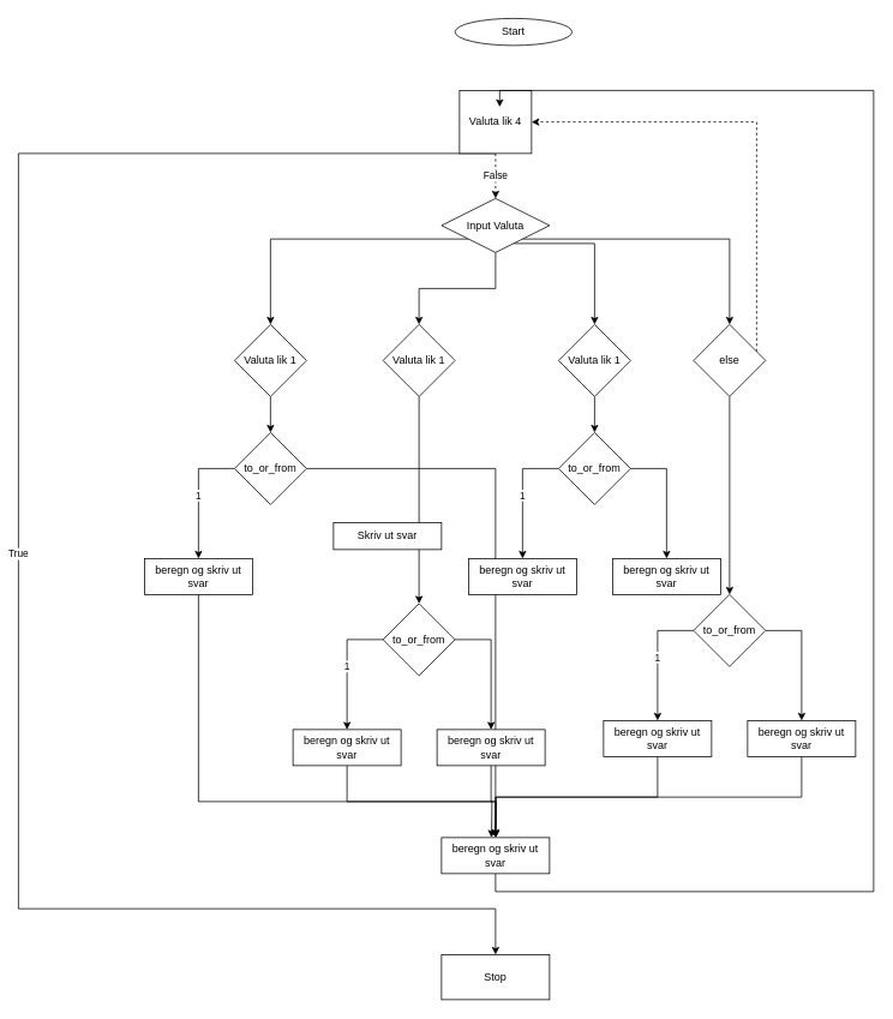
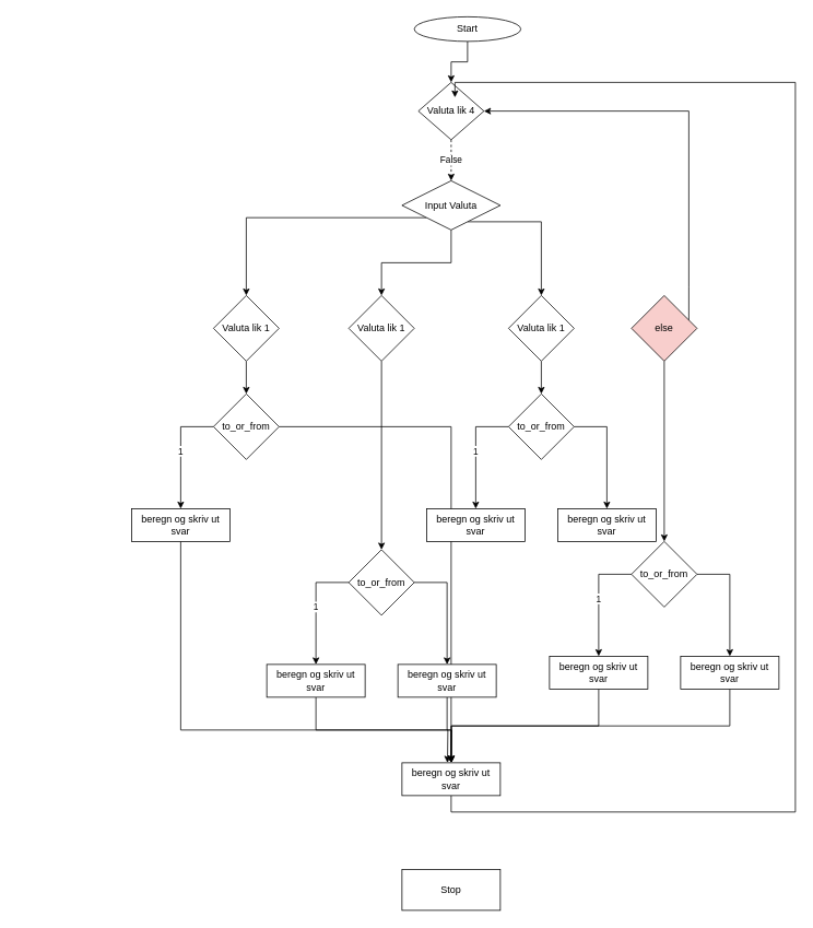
  <mxCell id="0" />
  <mxCell id="1" parent="0" />
- <mxCell id="2" style="edgeStyle=orthogonalEdgeStyle;rounded=0;orthogonalLoop=1;jettySize=auto;html=1;exitX=1;exitY=1;exitDx=0;exitDy=0;entryX=0.5;entryY=0;entryDx=0;entryDy=0;" edge="1" parent="1" source="6" target="20"><mxGeometry relative="1" as="geometry" /></mxCell>
  <mxCell id="3" style="edgeStyle=orthogonalEdgeStyle;rounded=0;orthogonalLoop=1;jettySize=auto;html=1;exitX=0.75;exitY=1;exitDx=0;exitDy=0;entryX=0.5;entryY=0;entryDx=0;entryDy=0;" edge="1" parent="1" source="6" target="8"><mxGeometry relative="1" as="geometry" /></mxCell>
  <mxCell id="4" style="edgeStyle=orthogonalEdgeStyle;rounded=0;orthogonalLoop=1;jettySize=auto;html=1;exitX=0.5;exitY=1;exitDx=0;exitDy=0;entryX=0.5;entryY=0;entryDx=0;entryDy=0;" edge="1" parent="1" source="6" target="15"><mxGeometry relative="1" as="geometry" /></mxCell>
  <mxCell id="5" style="edgeStyle=orthogonalEdgeStyle;rounded=0;orthogonalLoop=1;jettySize=auto;html=1;exitX=0;exitY=1;exitDx=0;exitDy=0;entryX=0.5;entryY=0;entryDx=0;entryDy=0;" edge="1" parent="1" source="6" target="17"><mxGeometry relative="1" as="geometry" /></mxCell>
  <mxCell id="6" value="Input Valuta" style="rhombus;whiteSpace=wrap;html=1;" vertex="1" parent="1"><mxGeometry x="490" y="220" width="120" height="60" as="geometry" /></mxCell>
  <mxCell id="7" style="edgeStyle=orthogonalEdgeStyle;rounded=0;orthogonalLoop=1;jettySize=auto;html=1;exitX=0.5;exitY=1;exitDx=0;exitDy=0;entryX=0.5;entryY=0;entryDx=0;entryDy=0;" edge="1" parent="1" source="8" target="37"><mxGeometry relative="1" as="geometry" /></mxCell>
  <mxCell id="8" value="Valuta lik 1" style="rhombus;whiteSpace=wrap;html=1;" vertex="1" parent="1"><mxGeometry x="620" y="360" width="80" height="80" as="geometry" /></mxCell>
  <mxCell id="9" value="False" style="edgeStyle=orthogonalEdgeStyle;rounded=0;orthogonalLoop=1;jettySize=auto;html=1;entryX=0.5;entryY=0;entryDx=0;entryDy=0;dashed=1;" edge="1" parent="1" source="11" target="6"><mxGeometry relative="1" as="geometry" /></mxCell>
- <mxCell id="10" value="True" style="edgeStyle=orthogonalEdgeStyle;rounded=0;orthogonalLoop=1;jettySize=auto;html=1;exitX=0.5;exitY=1;exitDx=0;exitDy=0;entryX=0.5;entryY=0;entryDx=0;entryDy=0;" edge="1" parent="1" source="11" target="47"><mxGeometry relative="1" as="geometry"><Array as="points"><mxPoint x="20" y="170" /><mxPoint x="20" y="1009" /></Array></mxGeometry></mxCell>
- <mxCell id="11" value="Valuta lik 4" style="whiteSpace=wrap;html=1;rounded=0;" vertex="1" parent="1"><mxGeometry x="510" y="100" width="80" height="70" as="geometry" /></mxCell>
+ <mxCell id="11" value="Valuta lik 4" style="rhombus;whiteSpace=wrap;html=1;" vertex="1" parent="1"><mxGeometry x="510" y="100" width="80" height="70" as="geometry" /></mxCell>
+ <mxCell id="12" style="edgeStyle=orthogonalEdgeStyle;rounded=0;orthogonalLoop=1;jettySize=auto;html=1;" edge="1" parent="1" source="13" target="11"><mxGeometry relative="1" as="geometry" /></mxCell>
  <mxCell id="13" value="Start" style="ellipse;whiteSpace=wrap;html=1;" vertex="1" parent="1"><mxGeometry x="505" y="20" width="130" height="30" as="geometry" /></mxCell>
  <mxCell id="14" style="edgeStyle=orthogonalEdgeStyle;rounded=0;orthogonalLoop=1;jettySize=auto;html=1;exitX=0.5;exitY=1;exitDx=0;exitDy=0;entryX=0.5;entryY=0;entryDx=0;entryDy=0;" edge="1" parent="1" source="15" target="30"><mxGeometry relative="1" as="geometry" /></mxCell>
  <mxCell id="15" value="Valuta lik 1" style="rhombus;whiteSpace=wrap;html=1;" vertex="1" parent="1"><mxGeometry x="425" y="360" width="80" height="80" as="geometry" /></mxCell>
  <mxCell id="16" style="edgeStyle=orthogonalEdgeStyle;rounded=0;orthogonalLoop=1;jettySize=auto;html=1;exitX=0.5;exitY=1;exitDx=0;exitDy=0;entryX=0.5;entryY=0;entryDx=0;entryDy=0;" edge="1" parent="1" source="17" target="23"><mxGeometry relative="1" as="geometry" /></mxCell>
  <mxCell id="17" value="Valuta lik 1" style="rhombus;whiteSpace=wrap;html=1;" vertex="1" parent="1"><mxGeometry x="260" y="360" width="80" height="80" as="geometry" /></mxCell>
- <mxCell id="18" style="edgeStyle=orthogonalEdgeStyle;rounded=0;orthogonalLoop=1;jettySize=auto;html=1;entryX=1;entryY=0.5;entryDx=0;entryDy=0;dashed=1;" edge="1" parent="1" source="20" target="11"><mxGeometry relative="1" as="geometry"><Array as="points"><mxPoint x="840" y="350" /><mxPoint x="840" y="135" /></Array></mxGeometry></mxCell>
+ <mxCell id="18" style="edgeStyle=orthogonalEdgeStyle;rounded=0;orthogonalLoop=1;jettySize=auto;html=1;entryX=1;entryY=0.5;entryDx=0;entryDy=0;" edge="1" parent="1" source="20" target="11"><mxGeometry relative="1" as="geometry"><Array as="points"><mxPoint x="840" y="350" /><mxPoint x="840" y="135" /></Array></mxGeometry></mxCell>
  <mxCell id="19" style="edgeStyle=orthogonalEdgeStyle;rounded=0;orthogonalLoop=1;jettySize=auto;html=1;exitX=0.5;exitY=1;exitDx=0;exitDy=0;entryX=0.5;entryY=0;entryDx=0;entryDy=0;" edge="1" parent="1" source="20" target="42"><mxGeometry relative="1" as="geometry" /></mxCell>
- <mxCell id="20" value="else" style="rhombus;whiteSpace=wrap;html=1;" vertex="1" parent="1"><mxGeometry x="770" y="360" width="80" height="80" as="geometry" /></mxCell>
+ <mxCell id="20" value="else" style="rhombus;whiteSpace=wrap;html=1;fillColor=#f8cecc;" vertex="1" parent="1"><mxGeometry x="770" y="360" width="80" height="80" as="geometry" /></mxCell>
  <mxCell id="21" value="1" style="edgeStyle=orthogonalEdgeStyle;rounded=0;orthogonalLoop=1;jettySize=auto;html=1;exitX=0;exitY=0.5;exitDx=0;exitDy=0;entryX=0.5;entryY=0;entryDx=0;entryDy=0;" edge="1" parent="1" source="23" target="25"><mxGeometry relative="1" as="geometry" /></mxCell>
  <mxCell id="22" style="edgeStyle=orthogonalEdgeStyle;rounded=0;orthogonalLoop=1;jettySize=auto;html=1;exitX=1;exitY=0.5;exitDx=0;exitDy=0;entryX=0.5;entryY=0;entryDx=0;entryDy=0;" edge="1" parent="1" source="23" target="27"><mxGeometry relative="1" as="geometry" /></mxCell>
  <mxCell id="23" value="to_or_from" style="rhombus;whiteSpace=wrap;html=1;" vertex="1" parent="1"><mxGeometry x="260" y="480" width="80" height="80" as="geometry" /></mxCell>
  <mxCell id="24" style="edgeStyle=orthogonalEdgeStyle;rounded=0;orthogonalLoop=1;jettySize=auto;html=1;exitX=0.5;exitY=1;exitDx=0;exitDy=0;entryX=0.5;entryY=0;entryDx=0;entryDy=0;" edge="1" parent="1" source="25" target="27"><mxGeometry relative="1" as="geometry"><Array as="points"><mxPoint x="220" y="890" /><mxPoint x="550" y="890" /></Array></mxGeometry></mxCell>
  <mxCell id="25" value="beregn og skriv ut svar" style="rounded=0;whiteSpace=wrap;html=1;" vertex="1" parent="1"><mxGeometry x="160" y="620" width="120" height="40" as="geometry" /></mxCell>
  <mxCell id="26" style="edgeStyle=orthogonalEdgeStyle;rounded=0;orthogonalLoop=1;jettySize=auto;html=1;exitX=0.5;exitY=1;exitDx=0;exitDy=0;entryX=0.558;entryY=0.262;entryDx=0;entryDy=0;entryPerimeter=0;" edge="1" parent="1" source="27" target="11"><mxGeometry relative="1" as="geometry"><Array as="points"><mxPoint x="550" y="990" /><mxPoint x="970" y="990" /><mxPoint x="970" y="100" /><mxPoint x="554" y="100" /></Array></mxGeometry></mxCell>
  <mxCell id="27" value="beregn og skriv ut svar" style="rounded=0;whiteSpace=wrap;html=1;" vertex="1" parent="1"><mxGeometry x="490" y="930" width="120" height="40" as="geometry" /></mxCell>
  <mxCell id="28" value="1" style="edgeStyle=orthogonalEdgeStyle;rounded=0;orthogonalLoop=1;jettySize=auto;html=1;exitX=0;exitY=0.5;exitDx=0;exitDy=0;entryX=0.5;entryY=0;entryDx=0;entryDy=0;" edge="1" parent="1" source="30" target="32"><mxGeometry relative="1" as="geometry" /></mxCell>
  <mxCell id="29" style="edgeStyle=orthogonalEdgeStyle;rounded=0;orthogonalLoop=1;jettySize=auto;html=1;exitX=1;exitY=0.5;exitDx=0;exitDy=0;entryX=0.5;entryY=0;entryDx=0;entryDy=0;" edge="1" parent="1" source="30" target="34"><mxGeometry relative="1" as="geometry" /></mxCell>
  <mxCell id="30" value="to_or_from" style="rhombus;whiteSpace=wrap;html=1;" vertex="1" parent="1"><mxGeometry x="425" y="670" width="80" height="80" as="geometry" /></mxCell>
  <mxCell id="31" style="edgeStyle=orthogonalEdgeStyle;rounded=0;orthogonalLoop=1;jettySize=auto;html=1;exitX=0.5;exitY=1;exitDx=0;exitDy=0;" edge="1" parent="1" source="32"><mxGeometry relative="1" as="geometry"><mxPoint x="550" y="930" as="targetPoint" /></mxGeometry></mxCell>
  <mxCell id="32" value="beregn og skriv ut svar" style="rounded=0;whiteSpace=wrap;html=1;" vertex="1" parent="1"><mxGeometry x="325" y="810" width="120" height="40" as="geometry" /></mxCell>
  <mxCell id="33" style="edgeStyle=orthogonalEdgeStyle;rounded=0;orthogonalLoop=1;jettySize=auto;html=1;exitX=0.5;exitY=1;exitDx=0;exitDy=0;" edge="1" parent="1" source="34"><mxGeometry relative="1" as="geometry"><mxPoint x="545.5" y="930" as="targetPoint" /></mxGeometry></mxCell>
  <mxCell id="34" value="beregn og skriv ut svar" style="rounded=0;whiteSpace=wrap;html=1;" vertex="1" parent="1"><mxGeometry x="485" y="810" width="120" height="40" as="geometry" /></mxCell>
  <mxCell id="35" value="1" style="edgeStyle=orthogonalEdgeStyle;rounded=0;orthogonalLoop=1;jettySize=auto;html=1;exitX=0;exitY=0.5;exitDx=0;exitDy=0;entryX=0.5;entryY=0;entryDx=0;entryDy=0;" edge="1" parent="1" source="37" target="38"><mxGeometry relative="1" as="geometry" /></mxCell>
  <mxCell id="36" style="edgeStyle=orthogonalEdgeStyle;rounded=0;orthogonalLoop=1;jettySize=auto;html=1;exitX=1;exitY=0.5;exitDx=0;exitDy=0;entryX=0.5;entryY=0;entryDx=0;entryDy=0;" edge="1" parent="1" source="37" target="39"><mxGeometry relative="1" as="geometry" /></mxCell>
  <mxCell id="37" value="to_or_from" style="rhombus;whiteSpace=wrap;html=1;" vertex="1" parent="1"><mxGeometry x="620" y="480" width="80" height="80" as="geometry" /></mxCell>
  <mxCell id="38" value="beregn og skriv ut svar" style="rounded=0;whiteSpace=wrap;html=1;" vertex="1" parent="1"><mxGeometry x="520" y="620" width="120" height="40" as="geometry" /></mxCell>
  <mxCell id="39" value="beregn og skriv ut svar" style="rounded=0;whiteSpace=wrap;html=1;" vertex="1" parent="1"><mxGeometry x="680" y="620" width="120" height="40" as="geometry" /></mxCell>
  <mxCell id="40" value="1" style="edgeStyle=orthogonalEdgeStyle;rounded=0;orthogonalLoop=1;jettySize=auto;html=1;exitX=0;exitY=0.5;exitDx=0;exitDy=0;entryX=0.5;entryY=0;entryDx=0;entryDy=0;" edge="1" parent="1" source="42" target="44"><mxGeometry relative="1" as="geometry" /></mxCell>
  <mxCell id="41" style="edgeStyle=orthogonalEdgeStyle;rounded=0;orthogonalLoop=1;jettySize=auto;html=1;exitX=1;exitY=0.5;exitDx=0;exitDy=0;entryX=0.5;entryY=0;entryDx=0;entryDy=0;" edge="1" parent="1" source="42" target="46"><mxGeometry relative="1" as="geometry" /></mxCell>
  <mxCell id="42" value="to_or_from" style="rhombus;whiteSpace=wrap;html=1;" vertex="1" parent="1"><mxGeometry x="770" y="660" width="80" height="80" as="geometry" /></mxCell>
  <mxCell id="43" style="edgeStyle=orthogonalEdgeStyle;rounded=0;orthogonalLoop=1;jettySize=auto;html=1;exitX=0.5;exitY=1;exitDx=0;exitDy=0;entryX=0.5;entryY=0;entryDx=0;entryDy=0;" edge="1" parent="1" source="44" target="27"><mxGeometry relative="1" as="geometry" /></mxCell>
  <mxCell id="44" value="beregn og skriv ut svar" style="rounded=0;whiteSpace=wrap;html=1;" vertex="1" parent="1"><mxGeometry x="670" y="800" width="120" height="40" as="geometry" /></mxCell>
  <mxCell id="45" style="edgeStyle=orthogonalEdgeStyle;rounded=0;orthogonalLoop=1;jettySize=auto;html=1;exitX=0.5;exitY=1;exitDx=0;exitDy=0;" edge="1" parent="1" source="46"><mxGeometry relative="1" as="geometry"><mxPoint x="550" y="930" as="targetPoint" /></mxGeometry></mxCell>
  <mxCell id="46" value="beregn og skriv ut svar" style="rounded=0;whiteSpace=wrap;html=1;" vertex="1" parent="1"><mxGeometry x="830" y="800" width="120" height="40" as="geometry" /></mxCell>
  <mxCell id="47" value="Stop&lt;br&gt;" style="whiteSpace=wrap;html=1;rounded=0;" vertex="1" parent="1"><mxGeometry x="490" y="1060" width="120" height="50" as="geometry" /></mxCell>
- <mxCell id="48" value="Skriv ut svar" style="rounded=0;whiteSpace=wrap;html=1;" vertex="1" parent="1"><mxGeometry x="370" y="580" width="120" height="30" as="geometry" /></mxCell>
